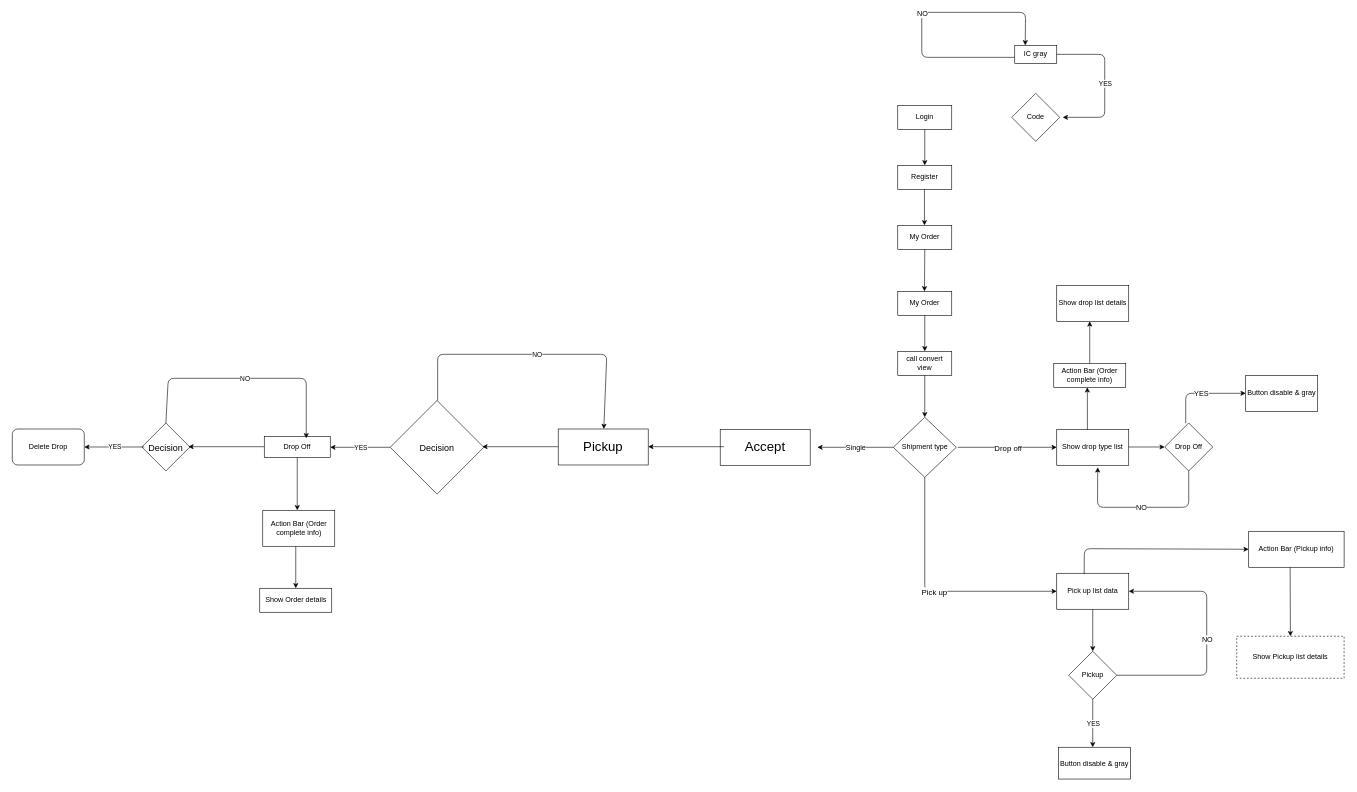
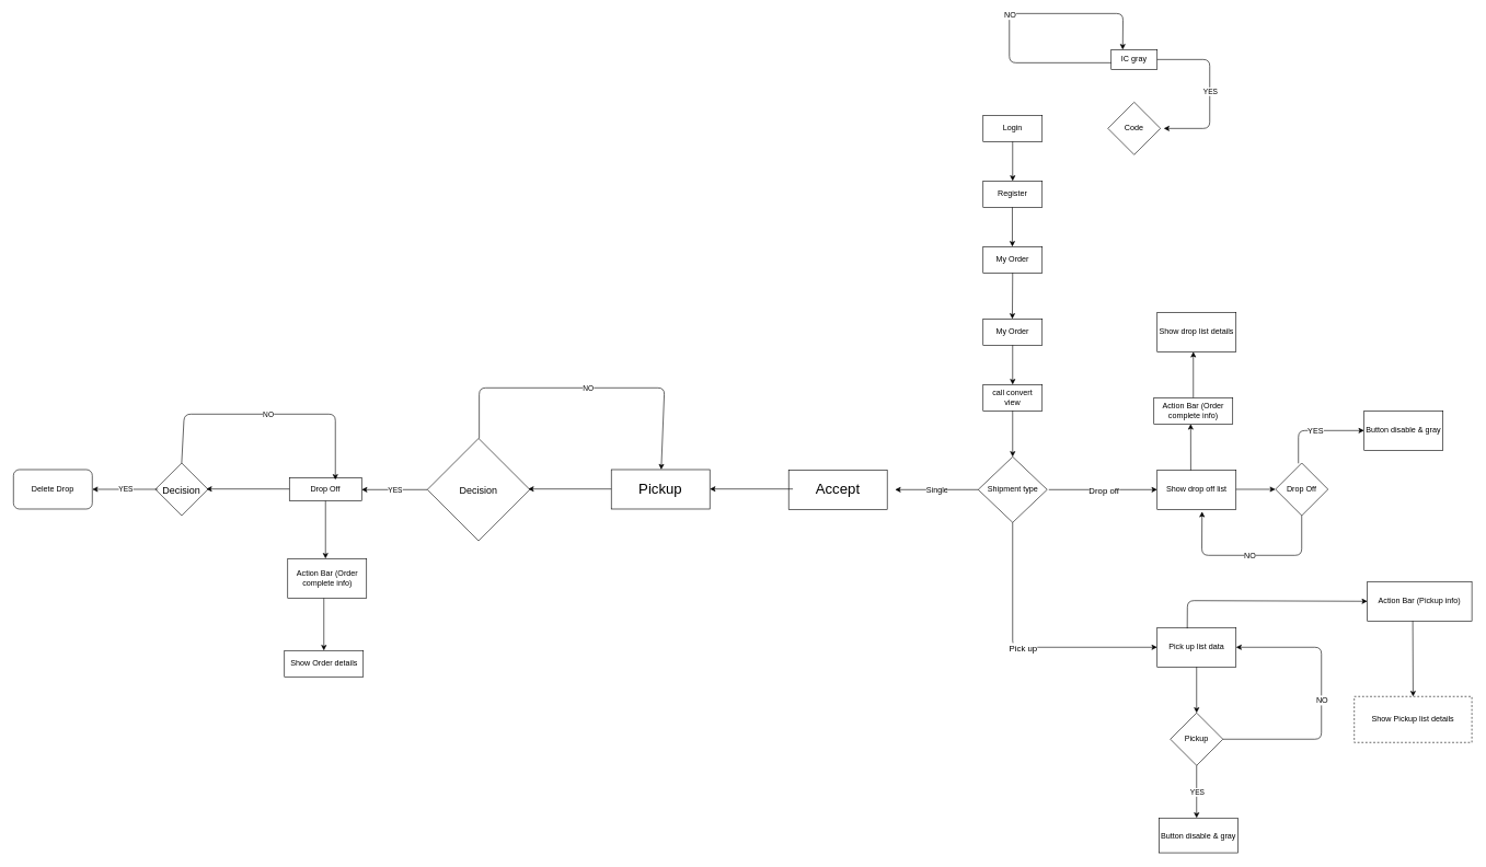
  <mxCell id="0" />
  <mxCell id="1" parent="0" />
  <mxCell id="2" value="IC gray" style="rounded=0;whiteSpace=wrap;html=1;" vertex="1" parent="1"><mxGeometry x="1691" y="75" width="70" height="30" as="geometry" /></mxCell>
  <mxCell id="3" value="Code" style="rhombus;whiteSpace=wrap;html=1;" vertex="1" parent="1"><mxGeometry x="1686" y="155" width="80" height="80" as="geometry" /></mxCell>
  <mxCell id="4" value="" style="endArrow=classic;html=1;exitX=1;exitY=0.5;exitDx=0;exitDy=0;" edge="1" parent="1" source="2"><mxGeometry relative="1" as="geometry"><mxPoint x="1711" y="285" as="sourcePoint" /><mxPoint x="1771" y="195" as="targetPoint" /><Array as="points"><mxPoint x="1841" y="90" /><mxPoint x="1841" y="195" /></Array></mxGeometry></mxCell>
  <mxCell id="5" value="YES" style="edgeLabel;resizable=0;html=1;align=center;verticalAlign=middle;" connectable="0" vertex="1" parent="4"><mxGeometry relative="1" as="geometry" /></mxCell>
  <mxCell id="6" value="" style="endArrow=classic;html=1;entryX=0.25;entryY=0;entryDx=0;entryDy=0;" edge="1" parent="1" target="2"><mxGeometry relative="1" as="geometry"><mxPoint x="1691" y="95" as="sourcePoint" /><mxPoint x="1726" y="20" as="targetPoint" /><Array as="points"><mxPoint x="1536" y="95" /><mxPoint x="1536" y="20" /><mxPoint x="1709" y="20" /></Array></mxGeometry></mxCell>
  <mxCell id="7" value="NO" style="edgeLabel;html=1;align=center;verticalAlign=middle;resizable=0;points=[];fontSize=12;" vertex="1" connectable="0" parent="6"><mxGeometry x="0.004" y="-1" relative="1" as="geometry"><mxPoint as="offset" /></mxGeometry></mxCell>
  <mxCell id="8" value="Login" style="rounded=0;whiteSpace=wrap;html=1;" vertex="1" parent="1"><mxGeometry x="1496" y="175" width="90" height="40" as="geometry" /></mxCell>
  <mxCell id="9" value="Register" style="rounded=0;whiteSpace=wrap;html=1;" vertex="1" parent="1"><mxGeometry x="1496" y="275" width="90" height="40" as="geometry" /></mxCell>
  <mxCell id="10" value="" style="endArrow=classic;html=1;exitX=0.5;exitY=1;exitDx=0;exitDy=0;entryX=0.5;entryY=0;entryDx=0;entryDy=0;" edge="1" parent="1" source="8" target="9"><mxGeometry width="50" height="50" relative="1" as="geometry"><mxPoint x="1756" y="205" as="sourcePoint" /><mxPoint x="1596" y="255" as="targetPoint" /></mxGeometry></mxCell>
  <mxCell id="11" value="My Order" style="rounded=0;whiteSpace=wrap;html=1;" vertex="1" parent="1"><mxGeometry x="1496" y="375" width="90" height="40" as="geometry" /></mxCell>
  <mxCell id="12" value="" style="endArrow=classic;html=1;exitX=0.5;exitY=1;exitDx=0;exitDy=0;entryX=0.5;entryY=0;entryDx=0;entryDy=0;" edge="1" parent="1"><mxGeometry width="50" height="50" relative="1" as="geometry"><mxPoint x="1540.5" y="315" as="sourcePoint" /><mxPoint x="1540.5" y="375" as="targetPoint" /></mxGeometry></mxCell>
  <mxCell id="13" value="My Order" style="rounded=0;whiteSpace=wrap;html=1;" vertex="1" parent="1"><mxGeometry x="1496" y="485" width="90" height="40" as="geometry" /></mxCell>
  <mxCell id="14" value="" style="endArrow=classic;html=1;exitX=0.5;exitY=1;exitDx=0;exitDy=0;entryX=0.5;entryY=0;entryDx=0;entryDy=0;" edge="1" parent="1" source="11"><mxGeometry width="50" height="50" relative="1" as="geometry"><mxPoint x="1540.5" y="425" as="sourcePoint" /><mxPoint x="1540.5" y="485" as="targetPoint" /></mxGeometry></mxCell>
  <mxCell id="15" value="call convert view" style="rounded=0;whiteSpace=wrap;html=1;" vertex="1" parent="1"><mxGeometry x="1496" y="585" width="90" height="40" as="geometry" /></mxCell>
  <mxCell id="16" value="" style="endArrow=classic;html=1;entryX=0.5;entryY=0;entryDx=0;entryDy=0;exitX=0.5;exitY=1;exitDx=0;exitDy=0;" edge="1" parent="1" source="13" target="15"><mxGeometry relative="1" as="geometry"><mxPoint x="1526" y="555" as="sourcePoint" /><mxPoint x="1626" y="555" as="targetPoint" /></mxGeometry></mxCell>
  <mxCell id="17" value="" style="endArrow=classic;html=1;entryX=0.5;entryY=0;entryDx=0;entryDy=0;exitX=0.5;exitY=1;exitDx=0;exitDy=0;" edge="1" parent="1" source="15"><mxGeometry relative="1" as="geometry"><mxPoint x="1491" y="665" as="sourcePoint" /><mxPoint x="1541" y="695" as="targetPoint" /></mxGeometry></mxCell>
  <mxCell id="18" value="Shipment type" style="rhombus;whiteSpace=wrap;html=1;" vertex="1" parent="1"><mxGeometry x="1488.5" y="695" width="105" height="100" as="geometry" /></mxCell>
- <mxCell id="19" value="Show drop type list" style="rounded=0;whiteSpace=wrap;html=1;" vertex="1" parent="1"><mxGeometry x="1761" y="715" width="120" height="60" as="geometry" /></mxCell>
+ <mxCell id="19" value="Show drop off list" style="rounded=0;whiteSpace=wrap;html=1;" vertex="1" parent="1"><mxGeometry x="1761" y="715" width="120" height="60" as="geometry" /></mxCell>
  <mxCell id="20" value="" style="endArrow=classic;html=1;" edge="1" parent="1"><mxGeometry relative="1" as="geometry"><mxPoint x="1596" y="745" as="sourcePoint" /><mxPoint x="1761" y="745" as="targetPoint" /></mxGeometry></mxCell>
  <mxCell id="21" value="Drop off" style="edgeLabel;resizable=0;html=1;align=center;verticalAlign=middle;fontSize=13;" connectable="0" vertex="1" parent="20"><mxGeometry relative="1" as="geometry" /></mxCell>
  <mxCell id="22" value="" style="endArrow=classic;html=1;exitX=0.5;exitY=1;exitDx=0;exitDy=0;entryX=0;entryY=0.5;entryDx=0;entryDy=0;" edge="1" parent="1" source="18" target="24"><mxGeometry relative="1" as="geometry"><mxPoint x="1536" y="855" as="sourcePoint" /><mxPoint x="1756" y="985" as="targetPoint" /><Array as="points"><mxPoint x="1541" y="985" /></Array></mxGeometry></mxCell>
  <mxCell id="23" value="Pick up" style="edgeLabel;resizable=0;html=1;align=center;verticalAlign=middle;fontSize=13;" connectable="0" vertex="1" parent="22"><mxGeometry relative="1" as="geometry" /></mxCell>
  <mxCell id="24" value="Pick up list data" style="rounded=0;whiteSpace=wrap;html=1;" vertex="1" parent="1"><mxGeometry x="1761" y="955" width="120" height="60" as="geometry" /></mxCell>
  <mxCell id="25" value="" style="endArrow=classic;html=1;" edge="1" parent="1" target="26"><mxGeometry relative="1" as="geometry"><mxPoint x="1881" y="744.5" as="sourcePoint" /><mxPoint x="1981" y="744.5" as="targetPoint" /></mxGeometry></mxCell>
  <mxCell id="26" value="Drop Off" style="rhombus;whiteSpace=wrap;html=1;" vertex="1" parent="1"><mxGeometry x="1941" y="704.5" width="80" height="80" as="geometry" /></mxCell>
  <mxCell id="27" value="" style="endArrow=classic;html=1;" edge="1" parent="1"><mxGeometry relative="1" as="geometry"><mxPoint x="1976" y="705" as="sourcePoint" /><mxPoint x="2076" y="655" as="targetPoint" /><Array as="points"><mxPoint x="1976" y="655" /></Array></mxGeometry></mxCell>
  <mxCell id="28" value="YES" style="edgeLabel;resizable=0;html=1;align=center;verticalAlign=middle;fontSize=12;" connectable="0" vertex="1" parent="27"><mxGeometry relative="1" as="geometry" /></mxCell>
  <mxCell id="29" value="" style="endArrow=classic;html=1;entryX=0.569;entryY=1.056;entryDx=0;entryDy=0;entryPerimeter=0;exitX=0.5;exitY=1;exitDx=0;exitDy=0;" edge="1" parent="1" source="26" target="19"><mxGeometry relative="1" as="geometry"><mxPoint x="1976" y="785" as="sourcePoint" /><mxPoint x="1886" y="855" as="targetPoint" /><Array as="points"><mxPoint x="1981" y="845" /><mxPoint x="1829" y="845" /></Array></mxGeometry></mxCell>
  <mxCell id="30" value="NO" style="edgeLabel;resizable=0;html=1;align=center;verticalAlign=middle;fontSize=12;" connectable="0" vertex="1" parent="29"><mxGeometry relative="1" as="geometry" /></mxCell>
  <mxCell id="31" value="Button disable &amp;amp; gray" style="rounded=0;whiteSpace=wrap;html=1;" vertex="1" parent="1"><mxGeometry x="2076" y="625" width="120" height="60" as="geometry" /></mxCell>
  <mxCell id="32" value="" style="endArrow=classic;html=1;exitX=0.426;exitY=0.011;exitDx=0;exitDy=0;exitPerimeter=0;" edge="1" parent="1" source="19"><mxGeometry relative="1" as="geometry"><mxPoint x="1801" y="635" as="sourcePoint" /><mxPoint x="1812" y="645" as="targetPoint" /></mxGeometry></mxCell>
  <mxCell id="33" value="Action Bar (Order complete info)" style="rounded=0;whiteSpace=wrap;html=1;" vertex="1" parent="1"><mxGeometry x="1756" y="605" width="120" height="40" as="geometry" /></mxCell>
  <mxCell id="34" value="" style="endArrow=classic;html=1;exitX=0.5;exitY=0;exitDx=0;exitDy=0;" edge="1" parent="1" source="33"><mxGeometry relative="1" as="geometry"><mxPoint x="1816" y="585" as="sourcePoint" /><mxPoint x="1816" y="535" as="targetPoint" /></mxGeometry></mxCell>
  <mxCell id="35" value="Show drop list details" style="rounded=0;whiteSpace=wrap;html=1;" vertex="1" parent="1"><mxGeometry x="1761" y="475" width="120" height="60" as="geometry" /></mxCell>
  <mxCell id="36" value="Pickup" style="rhombus;whiteSpace=wrap;html=1;" vertex="1" parent="1"><mxGeometry x="1781" y="1085" width="80" height="80" as="geometry" /></mxCell>
  <mxCell id="37" value="" style="endArrow=classic;html=1;" edge="1" parent="1" target="36"><mxGeometry relative="1" as="geometry"><mxPoint x="1821" y="1015" as="sourcePoint" /><mxPoint x="1921" y="1015" as="targetPoint" /></mxGeometry></mxCell>
  <mxCell id="38" value="" style="endArrow=classic;html=1;exitX=1;exitY=0.5;exitDx=0;exitDy=0;sketch=0;shadow=0;strokeColor=default;entryX=1;entryY=0.5;entryDx=0;entryDy=0;" edge="1" parent="1" source="36" target="24"><mxGeometry relative="1" as="geometry"><mxPoint x="1951.28" y="1091.68" as="sourcePoint" /><mxPoint x="1891" y="985" as="targetPoint" /><Array as="points"><mxPoint x="2011" y="1125" /><mxPoint x="2011" y="985" /></Array></mxGeometry></mxCell>
  <mxCell id="39" value="NO" style="edgeLabel;resizable=0;html=1;align=center;verticalAlign=middle;fontSize=12;" connectable="0" vertex="1" parent="38"><mxGeometry relative="1" as="geometry" /></mxCell>
  <mxCell id="40" value="" style="endArrow=classic;html=1;shadow=0;strokeColor=default;exitX=0.5;exitY=1;exitDx=0;exitDy=0;" edge="1" parent="1" source="36"><mxGeometry relative="1" as="geometry"><mxPoint x="1811" y="1205" as="sourcePoint" /><mxPoint x="1821" y="1245" as="targetPoint" /></mxGeometry></mxCell>
  <mxCell id="41" value="YES" style="edgeLabel;resizable=0;html=1;align=center;verticalAlign=middle;" connectable="0" vertex="1" parent="40"><mxGeometry relative="1" as="geometry" /></mxCell>
  <mxCell id="42" value="&lt;span&gt;Button disable &amp;amp; gray&lt;/span&gt;" style="rounded=0;whiteSpace=wrap;html=1;" vertex="1" parent="1"><mxGeometry x="1764" y="1245" width="120" height="53" as="geometry" /></mxCell>
  <mxCell id="43" value="Show Pickup list details" style="rounded=0;whiteSpace=wrap;html=1;dashed=1;" vertex="1" parent="1"><mxGeometry x="2061" y="1060" width="179" height="70" as="geometry" /></mxCell>
  <mxCell id="44" value="" style="endArrow=classic;html=1;exitX=0.5;exitY=0;exitDx=0;exitDy=0;entryX=0.5;entryY=0;entryDx=0;entryDy=0;" edge="1" parent="1" target="43"><mxGeometry relative="1" as="geometry"><mxPoint x="2150" y="940" as="sourcePoint" /><mxPoint x="2136" y="995" as="targetPoint" /></mxGeometry></mxCell>
  <mxCell id="45" value="&lt;span&gt;Action Bar (Pickup info)&lt;/span&gt;" style="rounded=0;whiteSpace=wrap;html=1;" vertex="1" parent="1"><mxGeometry x="2081" y="885" width="159" height="60" as="geometry" /></mxCell>
  <mxCell id="46" value="" style="endArrow=classic;html=1;shadow=0;fontSize=12;strokeColor=default;exitX=0.381;exitY=0.022;exitDx=0;exitDy=0;exitPerimeter=0;entryX=0;entryY=0.5;entryDx=0;entryDy=0;" edge="1" parent="1" source="24" target="45"><mxGeometry relative="1" as="geometry"><mxPoint x="1876" y="914" as="sourcePoint" /><mxPoint x="1976" y="914" as="targetPoint" /><Array as="points"><mxPoint x="1807" y="914" /></Array></mxGeometry></mxCell>
  <mxCell id="47" value="&lt;font style=&quot;font-size: 22px&quot;&gt;Accept&lt;/font&gt;" style="rounded=0;whiteSpace=wrap;html=1;fontSize=12;" vertex="1" parent="1"><mxGeometry x="1200" y="715" width="150" height="60" as="geometry" /></mxCell>
  <mxCell id="48" value="" style="endArrow=classic;html=1;shadow=0;fontSize=12;strokeColor=default;exitX=0;exitY=0.5;exitDx=0;exitDy=0;" edge="1" parent="1" source="18"><mxGeometry relative="1" as="geometry"><mxPoint x="1396" y="825" as="sourcePoint" /><mxPoint x="1362" y="745" as="targetPoint" /></mxGeometry></mxCell>
  <mxCell id="49" value="Single" style="edgeLabel;resizable=0;html=1;align=center;verticalAlign=middle;fontSize=12;" connectable="0" vertex="1" parent="48"><mxGeometry relative="1" as="geometry" /></mxCell>
  <mxCell id="50" value="&lt;font style=&quot;font-size: 22px&quot;&gt;Pickup&lt;/font&gt;" style="rounded=0;whiteSpace=wrap;html=1;fontSize=12;" vertex="1" parent="1"><mxGeometry x="930" y="714.5" width="150" height="60" as="geometry" /></mxCell>
  <mxCell id="51" value="" style="endArrow=classic;html=1;shadow=0;fontSize=12;strokeColor=default;exitX=0;exitY=0.5;exitDx=0;exitDy=0;" edge="1" parent="1"><mxGeometry relative="1" as="geometry"><mxPoint x="1206.5" y="744" as="sourcePoint" /><mxPoint x="1080" y="744" as="targetPoint" /></mxGeometry></mxCell>
  <mxCell id="52" value="&lt;font style=&quot;font-size: 15px&quot;&gt;Decision&lt;/font&gt;" style="rhombus;whiteSpace=wrap;html=1;fontSize=12;" vertex="1" parent="1"><mxGeometry x="650" y="667" width="156" height="156" as="geometry" /></mxCell>
  <mxCell id="53" value="" style="endArrow=classic;html=1;shadow=0;fontSize=12;strokeColor=default;exitX=0;exitY=0.5;exitDx=0;exitDy=0;" edge="1" parent="1"><mxGeometry relative="1" as="geometry"><mxPoint x="930" y="744" as="sourcePoint" /><mxPoint x="803.5" y="744" as="targetPoint" /></mxGeometry></mxCell>
  <mxCell id="54" value="" style="endArrow=classic;html=1;shadow=0;fontSize=12;strokeColor=default;exitX=0.5;exitY=0;exitDx=0;exitDy=0;entryX=0.5;entryY=0;entryDx=0;entryDy=0;" edge="1" parent="1"><mxGeometry relative="1" as="geometry"><mxPoint x="729" y="667" as="sourcePoint" /><mxPoint x="1006" y="714.5" as="targetPoint" /><Array as="points"><mxPoint x="729" y="590" /><mxPoint x="1011" y="590" /></Array></mxGeometry></mxCell>
  <mxCell id="55" value="NO" style="edgeLabel;resizable=0;html=1;align=center;verticalAlign=middle;" connectable="0" vertex="1" parent="54"><mxGeometry relative="1" as="geometry" /></mxCell>
  <mxCell id="56" value="" style="endArrow=classic;html=1;shadow=0;fontSize=12;strokeColor=default;exitX=0;exitY=0.5;exitDx=0;exitDy=0;" edge="1" parent="1" source="52"><mxGeometry relative="1" as="geometry"><mxPoint x="480" y="744.5" as="sourcePoint" /><mxPoint x="550" y="745" as="targetPoint" /></mxGeometry></mxCell>
  <mxCell id="57" value="YES" style="edgeLabel;resizable=0;html=1;align=center;verticalAlign=middle;" connectable="0" vertex="1" parent="56"><mxGeometry relative="1" as="geometry" /></mxCell>
  <mxCell id="58" value="Drop Off" style="rounded=0;whiteSpace=wrap;html=1;fontSize=12;" vertex="1" parent="1"><mxGeometry x="440" y="727" width="110" height="35" as="geometry" /></mxCell>
  <mxCell id="59" value="&lt;font style=&quot;font-size: 15px&quot;&gt;Decision&lt;/font&gt;" style="rhombus;whiteSpace=wrap;html=1;fontSize=12;" vertex="1" parent="1"><mxGeometry x="236" y="704.5" width="80" height="80" as="geometry" /></mxCell>
  <mxCell id="60" value="" style="endArrow=classic;html=1;shadow=0;fontSize=12;strokeColor=default;exitX=0;exitY=0.5;exitDx=0;exitDy=0;" edge="1" parent="1"><mxGeometry relative="1" as="geometry"><mxPoint x="440" y="744" as="sourcePoint" /><mxPoint x="313.5" y="744" as="targetPoint" /></mxGeometry></mxCell>
  <mxCell id="61" value="" style="endArrow=classic;html=1;shadow=0;fontSize=12;strokeColor=default;exitX=0.5;exitY=0;exitDx=0;exitDy=0;" edge="1" parent="1" source="59"><mxGeometry relative="1" as="geometry"><mxPoint x="280" y="707" as="sourcePoint" /><mxPoint x="510" y="730" as="targetPoint" /><Array as="points"><mxPoint x="280" y="630" /><mxPoint x="510" y="630" /></Array></mxGeometry></mxCell>
  <mxCell id="62" value="NO" style="edgeLabel;resizable=0;html=1;align=center;verticalAlign=middle;" connectable="0" vertex="1" parent="61"><mxGeometry relative="1" as="geometry" /></mxCell>
  <mxCell id="63" value="" style="endArrow=classic;html=1;shadow=0;fontSize=12;strokeColor=default;exitX=0;exitY=0.5;exitDx=0;exitDy=0;" edge="1" parent="1"><mxGeometry relative="1" as="geometry"><mxPoint x="240" y="744.5" as="sourcePoint" /><mxPoint x="140" y="744.5" as="targetPoint" /></mxGeometry></mxCell>
  <mxCell id="64" value="YES" style="edgeLabel;resizable=0;html=1;align=center;verticalAlign=middle;" connectable="0" vertex="1" parent="63"><mxGeometry relative="1" as="geometry" /></mxCell>
  <mxCell id="65" value="" style="endArrow=classic;html=1;shadow=0;fontSize=12;strokeColor=default;exitX=0.5;exitY=1;exitDx=0;exitDy=0;" edge="1" parent="1" source="58"><mxGeometry relative="1" as="geometry"><mxPoint x="470" y="823" as="sourcePoint" /><mxPoint x="495" y="850" as="targetPoint" /></mxGeometry></mxCell>
- <mxCell id="66" value="Show Order details" style="rounded=0;whiteSpace=wrap;html=1;" vertex="1" parent="1"><mxGeometry x="432.5" y="980" width="120" height="40" as="geometry" /></mxCell>
+ <mxCell id="66" value="Show Order details" style="rounded=0;whiteSpace=wrap;html=1;" vertex="1" parent="1"><mxGeometry x="432.5" y="990" width="120" height="40" as="geometry" /></mxCell>
  <mxCell id="67" value="" style="endArrow=classic;html=1;exitX=0.5;exitY=0;exitDx=0;exitDy=0;entryX=0.5;entryY=0;entryDx=0;entryDy=0;" edge="1" parent="1" target="66"><mxGeometry relative="1" as="geometry"><mxPoint x="492.5" y="910" as="sourcePoint" /><mxPoint x="492.5" y="960" as="targetPoint" /></mxGeometry></mxCell>
  <mxCell id="68" value="Action Bar (Order complete info)" style="rounded=0;whiteSpace=wrap;html=1;" vertex="1" parent="1"><mxGeometry x="437.5" y="850" width="120" height="60" as="geometry" /></mxCell>
  <mxCell id="69" value="&lt;span&gt;Delete Drop&lt;/span&gt;" style="rounded=1;whiteSpace=wrap;html=1;fontSize=12;" vertex="1" parent="1"><mxGeometry x="20" y="714.5" width="120" height="60" as="geometry" /></mxCell>
